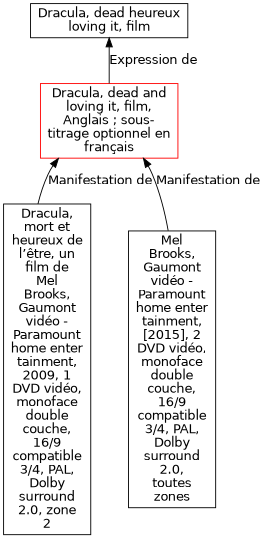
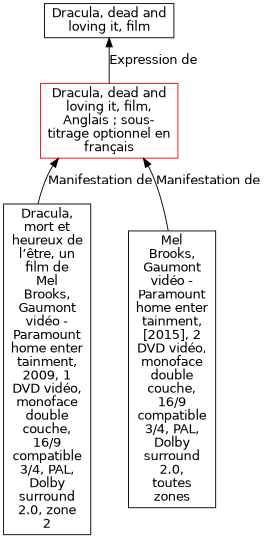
  digraph {
    rankdir=BT
    fontname="DejaVu Sans"
    node [align=left shape=rect fontname="DejaVu Sans"]
    edge [fontname="DejaVu Sans"]
    n1 [color=red label="Dracula, dead and\nloving it, film,\nAnglais ; sous-\ntitrage optionnel en\nfrançais"]
-   n2 [label="Dracula, dead heureux\nloving it, film"]
+   n2 [label="Dracula, dead and\nloving it, film"]
    n3 [label="Dracula,\nmort et\nheureux de\nl’être, un\nfilm de\nMel\nBrooks,\nGaumont\nvidéo -\nParamount\nhome enter\ntainment,\n2009, 1\nDVD vidéo,\nmonoface\ndouble\ncouche,\n16/9\ncompatible\n3/4, PAL,\nDolby\nsurround\n2.0, zone\n2"]
    n4 [label="Mel\nBrooks,\nGaumont\nvidéo -\nParamount\nhome enter\ntainment,\n[2015], 2\nDVD vidéo,\nmonoface\ndouble\ncouche,\n16/9\ncompatible\n3/4, PAL,\nDolby\nsurround\n2.0,\ntoutes\nzones"]
    n1 -> n2 [label="Expression de"]
    n3 -> n1 [label="Manifestation de"]
    n4 -> n1 [label="Manifestation de"]
  }
